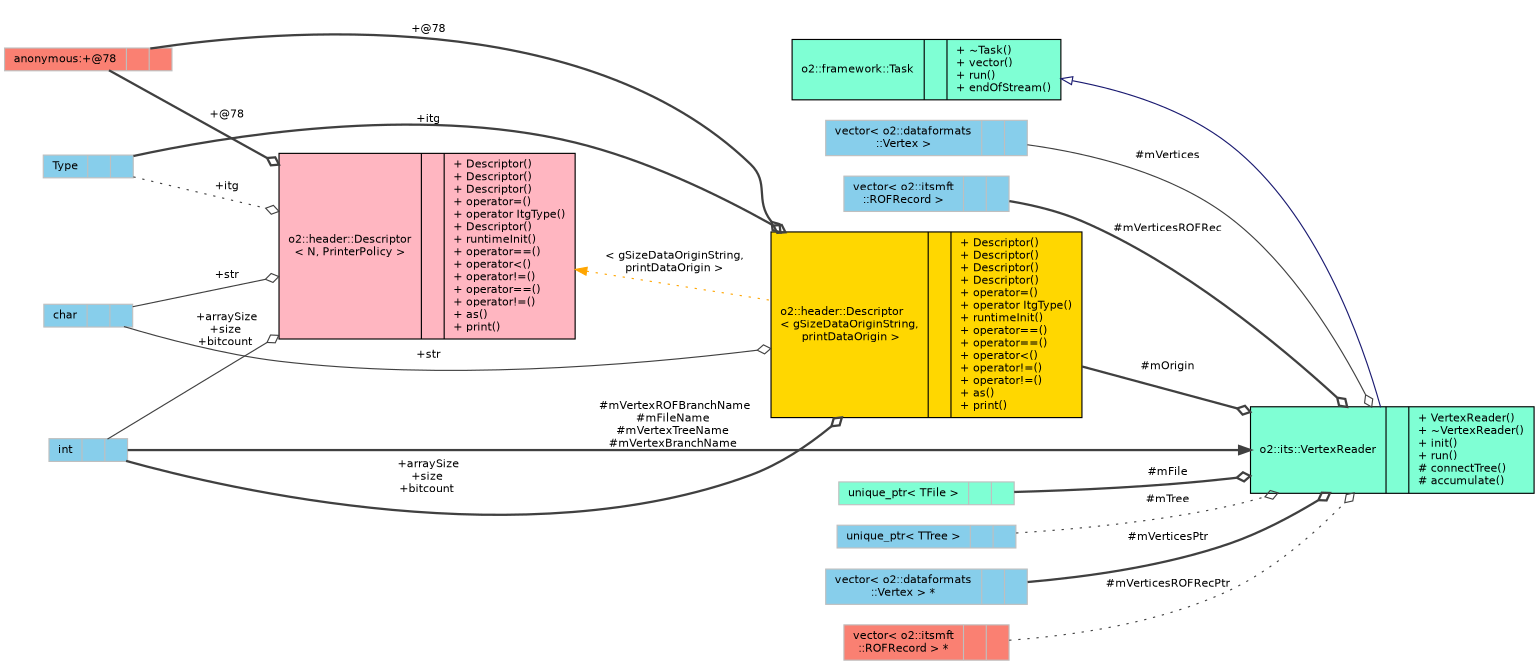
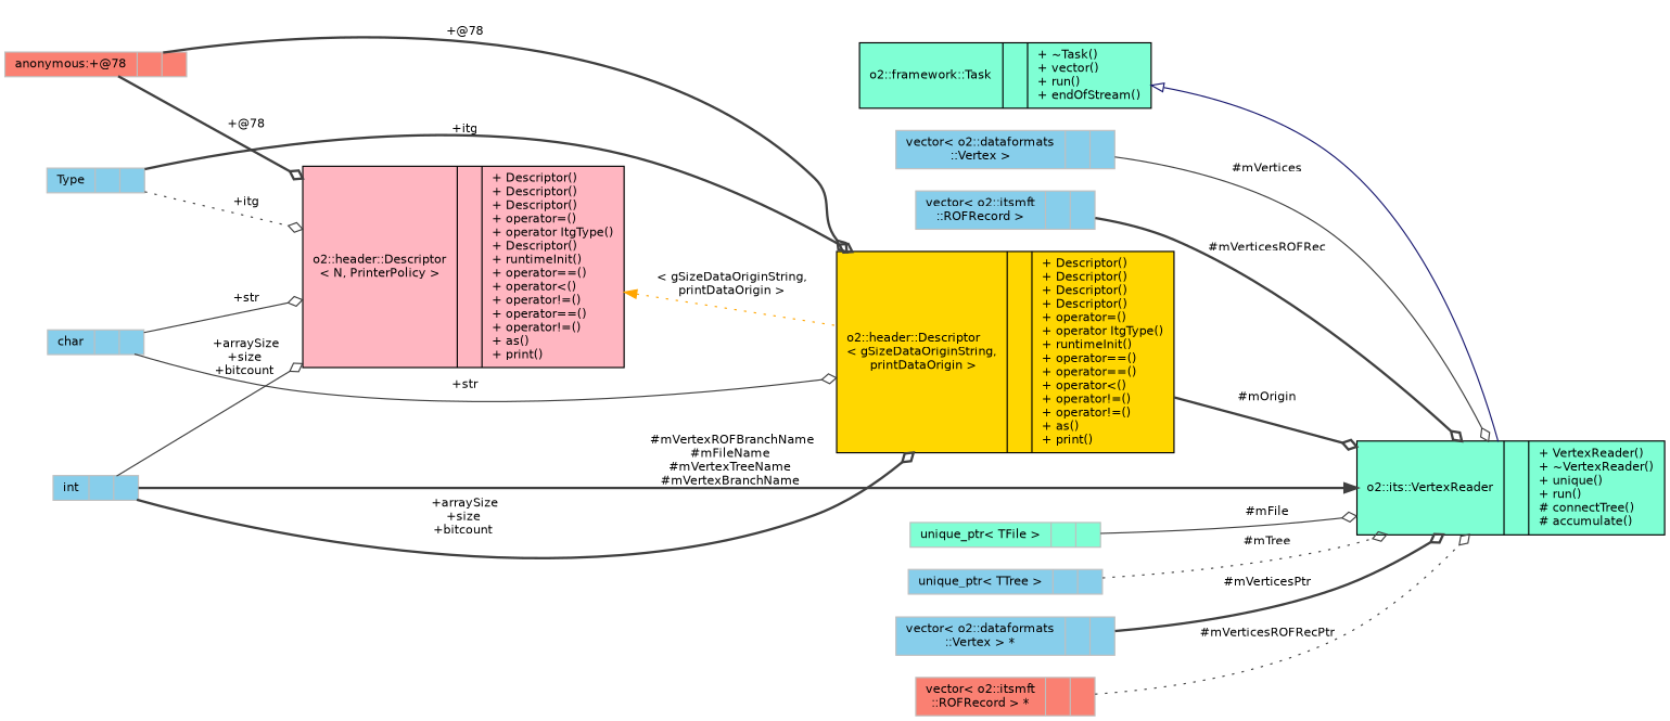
  digraph {
    rankdir=LR
    node [color=grey75 fillcolor=skyblue fontname=Helvetica fontsize=10 shape=record style=filled]
    edge [color=grey25 fontname=Helvetica fontsize=10 labelfontname=Helvetica labelfontsize=10 style=bold arrowhead=odiamond]
-   n1 [color=black fillcolor=aquamarine fontcolor=black height=0.2 label="{o2::its::VertexReader\n||+ VertexReader()\l+ ~VertexReader()\l+ init()\l+ run()\l# connectTree()\l# accumulate()\l}" width=0.4]
+   n1 [color=black fillcolor=aquamarine fontcolor=black height=0.2 label="{o2::its::VertexReader\n||+ VertexReader()\l+ ~VertexReader()\l+ unique()\l+ run()\l# connectTree()\l# accumulate()\l}" width=0.4]
    n2 [color=black fillcolor=aquamarine height=0.2 label="{o2::framework::Task\n||+ ~Task()\l+ vector()\l+ run()\l+ endOfStream()\l}" width=0.4]
    n3 [height=0.2 label="{vector\< o2::dataformats\l::Vertex \>\n||}" width=0.4]
    n4 [height=0.2 label="{vector\< o2::itsmft\l::ROFRecord \>\n||}" width=0.4]
    n5 [color=black fillcolor=gold height=0.2 label="{o2::header::Descriptor\l\< gSizeDataOriginString,\l printDataOrigin \>\n||+ Descriptor()\l+ Descriptor()\l+ Descriptor()\l+ Descriptor()\l+ operator=()\l+ operator ItgType()\l+ runtimeInit()\l+ operator==()\l+ operator==()\l+ operator\<()\l+ operator!=()\l+ operator!=()\l+ as()\l+ print()\l}" width=0.4]
    n6 [fillcolor=salmon height=0.2 label="{anonymous:+@78\n||}" width=0.4]
    n7 [color=black fillcolor=lightpink height=0.2 label="{o2::header::Descriptor\l\< N, PrinterPolicy \>\n||+ Descriptor()\l+ Descriptor()\l+ Descriptor()\l+ operator=()\l+ operator ItgType()\l+ Descriptor()\l+ runtimeInit()\l+ operator==()\l+ operator\<()\l+ operator!=()\l+ operator==()\l+ operator!=()\l+ as()\l+ print()\l}" width=0.4]
    n8 [height=0.2 label="{Type\n||}" width=0.4]
    n9 [height=0.2 label="{char\n||}" width=0.4]
    n10 [height=0.2 label="{int\n||}" width=0.4]
    n11 [fillcolor=aquamarine height=0.2 label="{unique_ptr\< TFile \>\n||}" width=0.4]
    n12 [height=0.2 label="{unique_ptr\< TTree \>\n||}" width=0.4]
    n13 [height=0.2 label="{vector\< o2::dataformats\l::Vertex \> *\n||}" width=0.4]
    n14 [fillcolor=salmon height=0.2 label="{vector\< o2::itsmft\l::ROFRecord \> *\n||}" width=0.4]
    n2 -> n1 [arrowtail=onormal color=midnightblue dir=back style=solid arrowhead=""]
    n3 -> n1 [label=" #mVertices" style=solid]
    n4 -> n1 [label=" #mVerticesROFRec"]
    n5 -> n1 [label=" #mOrigin"]
    n6 -> n5 [label=" +@78"]
    n6 -> n7 [label=" +@78"]
    n7 -> n5 [color=orange dir=back label=" \< gSizeDataOriginString,\l printDataOrigin \>" style=dotted arrowhead=""]
    n8 -> n5 [label=" +itg"]
    n8 -> n7 [label=" +itg" style=dotted]
    n9 -> n5 [label=" +str" style=solid]
    n9 -> n7 [label=" +str" style=solid]
    n10 -> n1 [arrowhead=normal label=" #mVertexROFBranchName\n#mFileName\n#mVertexTreeName\n#mVertexBranchName"]
    n10 -> n5 [label=" +arraySize\n+size\n+bitcount"]
    n10 -> n7 [label=" +arraySize\n+size\n+bitcount" style=solid]
-   n11 -> n1 [label=" #mFile"]
+   n11 -> n1 [label=" #mFile" style=solid]
    n12 -> n1 [label=" #mTree" style=dotted]
    n13 -> n1 [label=" #mVerticesPtr"]
    n14 -> n1 [label=" #mVerticesROFRecPtr" style=dotted]
  }
